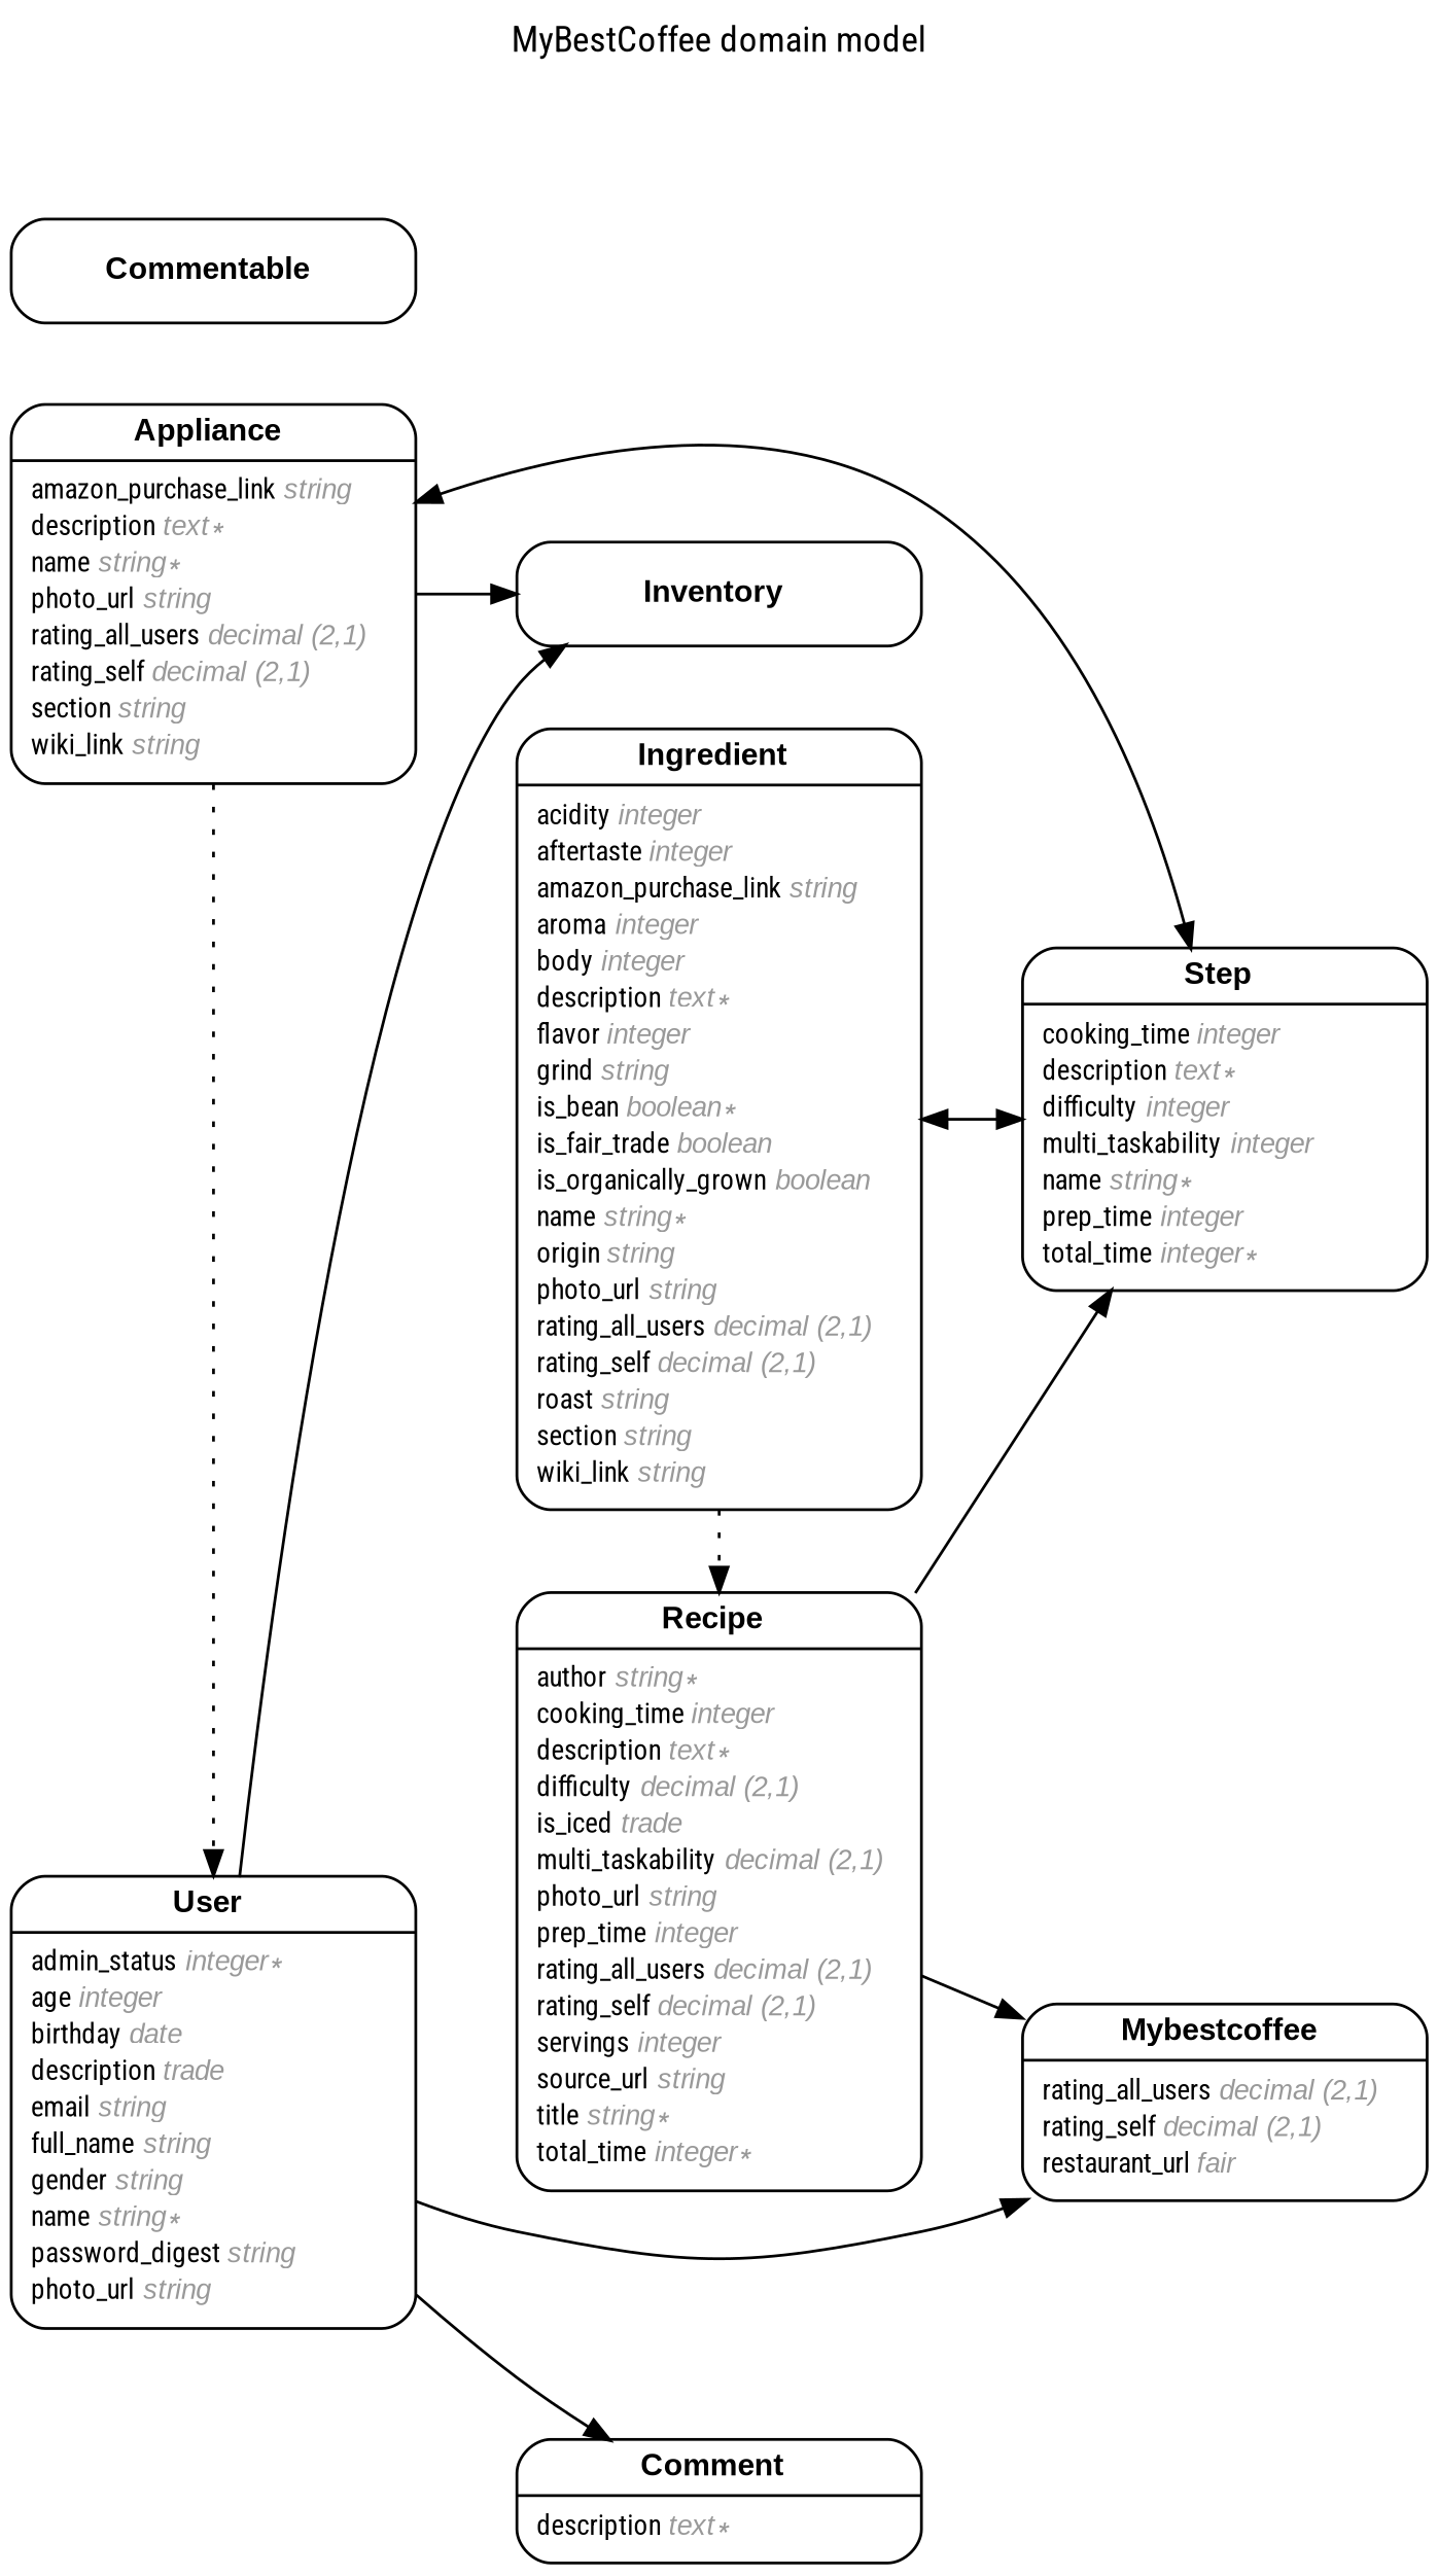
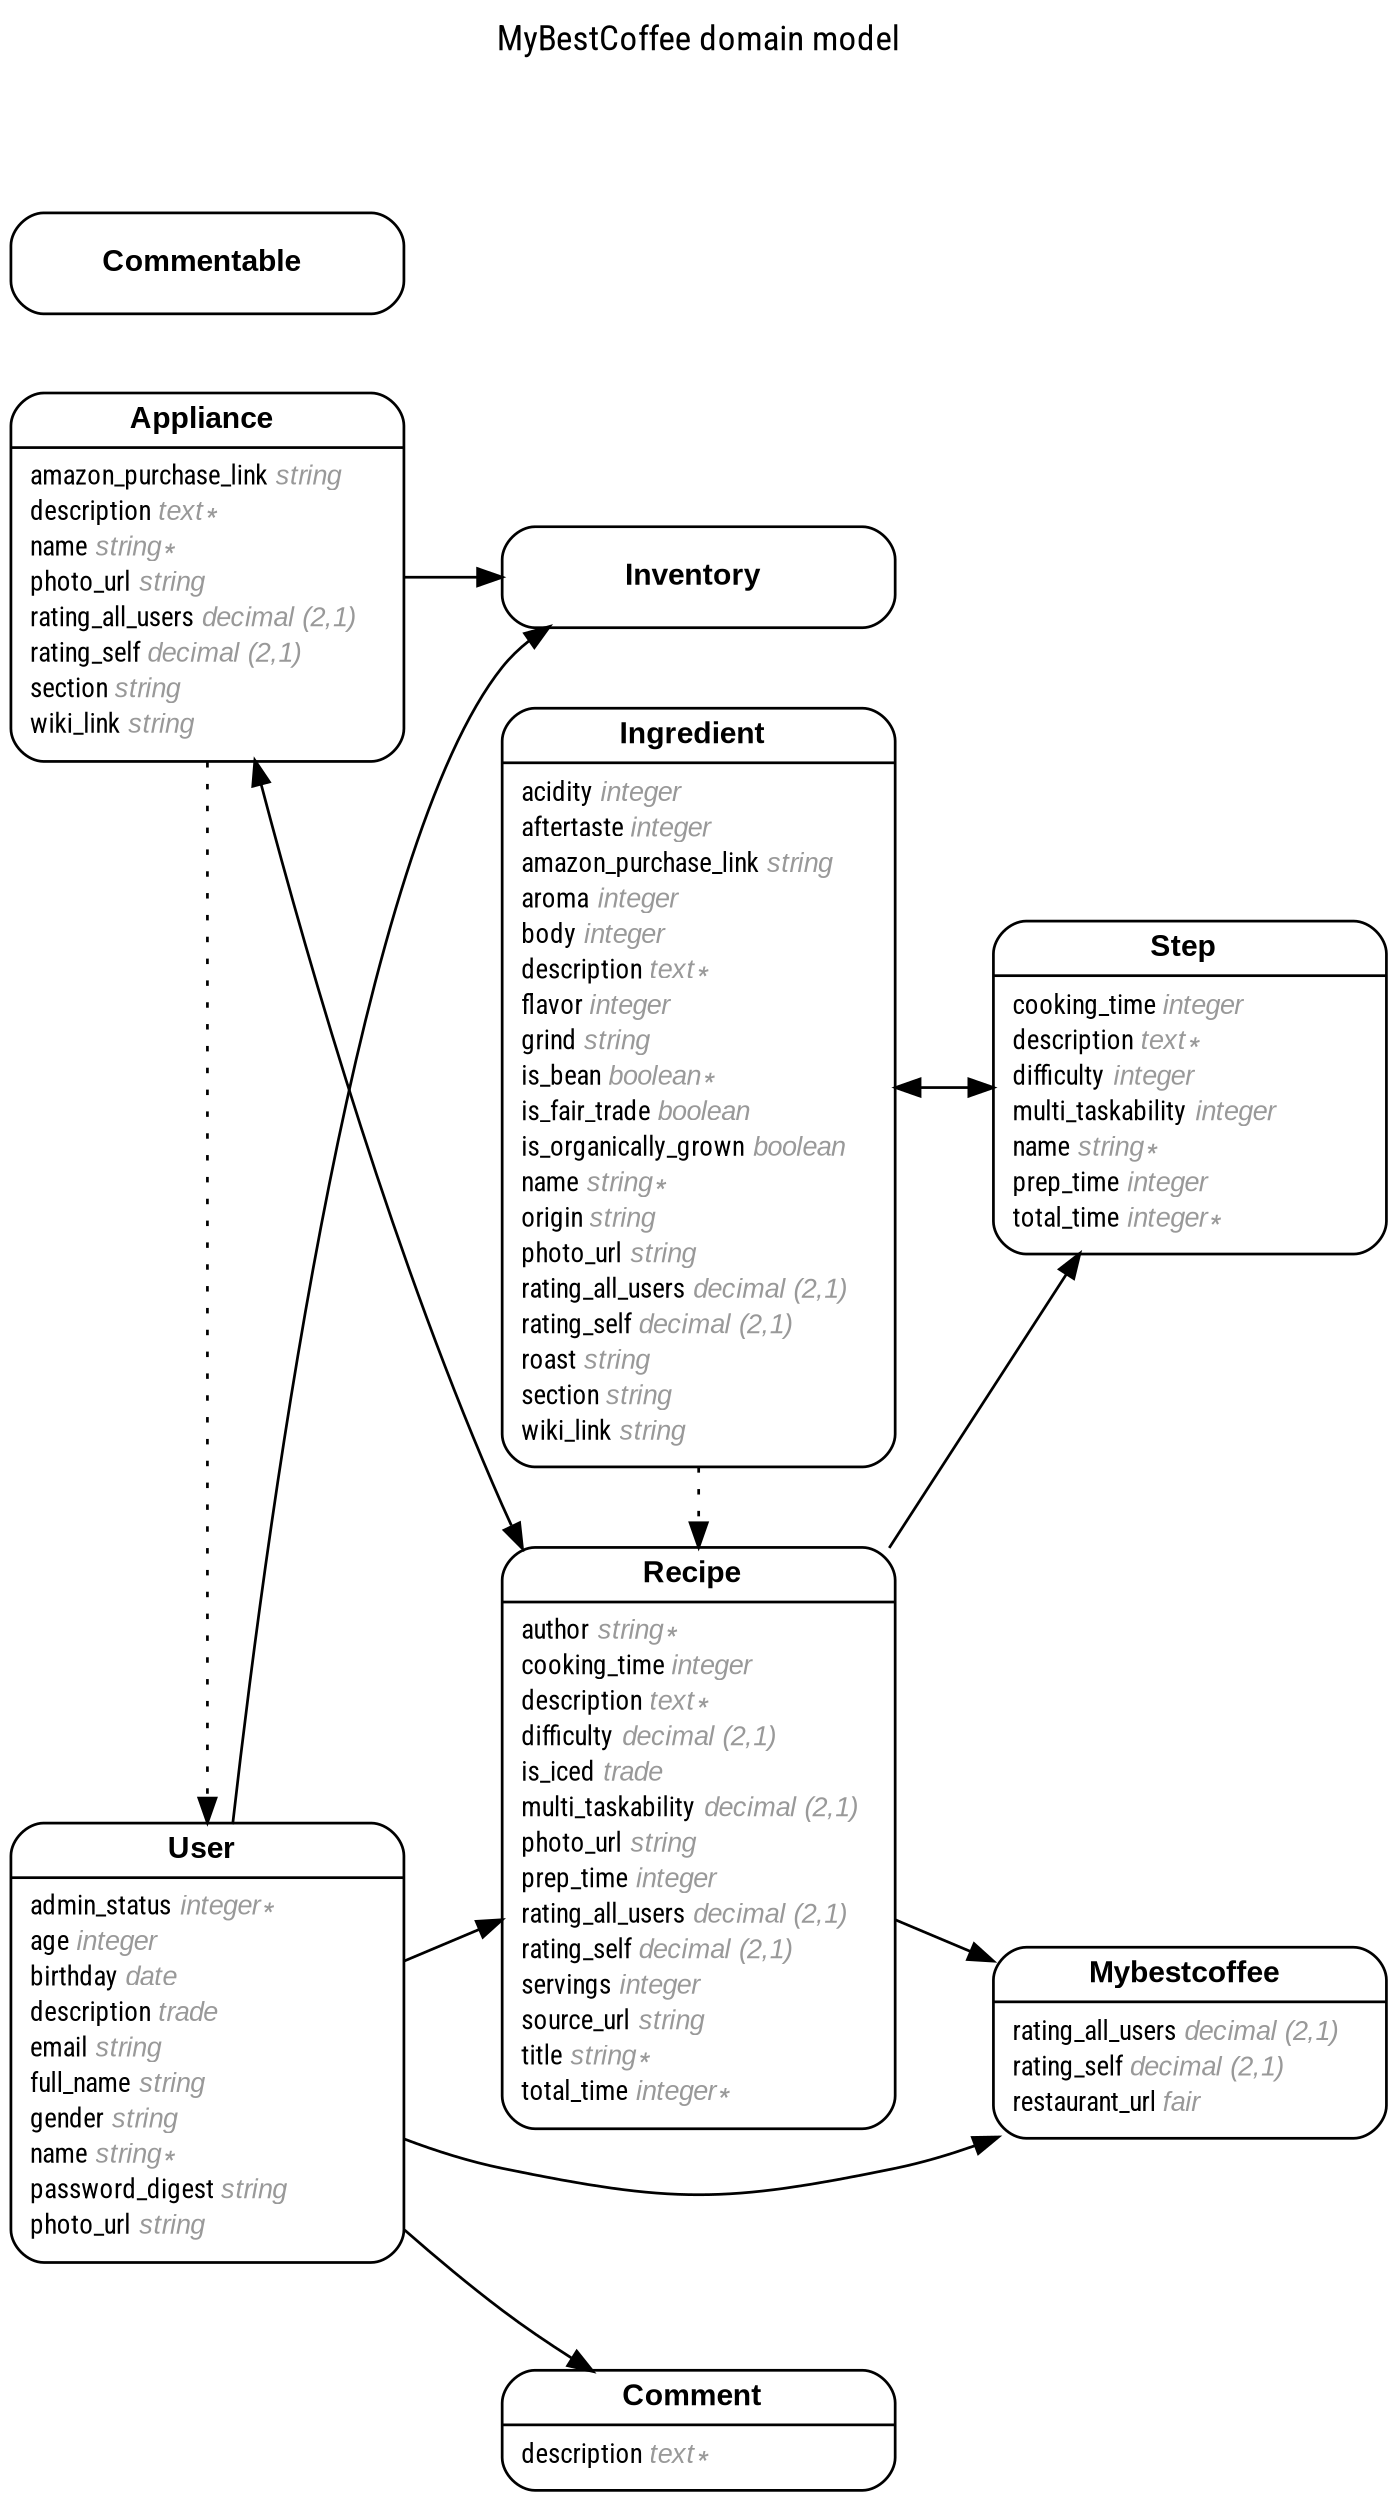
  digraph {
    concentrate=true
    fontname="Roboto Condensed"
    fontsize=13
    label="MyBestCoffee domain model\n\n"
    labelloc=t
    nodesep=0.4
    rankdir=LR
    ranksep=0.5
    node [fontname="Roboto Condensed" fontsize=10 margin="0.07,0.05" penwidth=1.0 shape=Mrecord]
    edge [arrowhead=normal arrowsize=0.9 arrowtail=none dir=both fontname="Roboto Condensed" fontsize=7 labelangle=32 labeldistance=1.8 penwidth=1.0 weight=2]
    n1 [label=<<table border="0" align="center" cellspacing="0.5" cellpadding="0" width="134">   <tr><td align="center" valign="bottom" width="130"><font face="Arial Bold" point-size="11">Appliance</font></td></tr> </table> | <table border="0" align="left" cellspacing="2" cellpadding="0" width="134">   <tr><td align="left" width="130" port="amazon_purchase_link">amazon_purchase_link <font face="Arial Italic" color="grey60">string</font></td></tr>   <tr><td align="left" width="130" port="description">description <font face="Arial Italic" color="grey60">text ∗</font></td></tr>   <tr><td align="left" width="130" port="name">name <font face="Arial Italic" color="grey60">string ∗</font></td></tr>   <tr><td align="left" width="130" port="photo_url">photo_url <font face="Arial Italic" color="grey60">string</font></td></tr>   <tr><td align="left" width="130" port="rating_all_users">rating_all_users <font face="Arial Italic" color="grey60">decimal (2,1)</font></td></tr>   <tr><td align="left" width="130" port="rating_self">rating_self <font face="Arial Italic" color="grey60">decimal (2,1)</font></td></tr>   <tr><td align="left" width="130" port="section">section <font face="Arial Italic" color="grey60">string</font></td></tr>   <tr><td align="left" width="130" port="wiki_link">wiki_link <font face="Arial Italic" color="grey60">string</font></td></tr> </table> >]
    n2 [label=<<table border="0" align="center" cellspacing="0.5" cellpadding="0" width="134">   <tr><td align="center" valign="bottom" width="130"><font face="Arial Bold" point-size="11">Inventory</font></td></tr> </table> >]
    n3 [label=<<table border="0" align="center" cellspacing="0.5" cellpadding="0" width="134">   <tr><td align="center" valign="bottom" width="130"><font face="Arial Bold" point-size="11">Step</font></td></tr> </table> | <table border="0" align="left" cellspacing="2" cellpadding="0" width="134">   <tr><td align="left" width="130" port="cooking_time">cooking_time <font face="Arial Italic" color="grey60">integer</font></td></tr>   <tr><td align="left" width="130" port="description">description <font face="Arial Italic" color="grey60">text ∗</font></td></tr>   <tr><td align="left" width="130" port="difficulty">difficulty <font face="Arial Italic" color="grey60">integer</font></td></tr>   <tr><td align="left" width="130" port="multi_taskability">multi_taskability <font face="Arial Italic" color="grey60">integer</font></td></tr>   <tr><td align="left" width="130" port="name">name <font face="Arial Italic" color="grey60">string ∗</font></td></tr>   <tr><td align="left" width="130" port="prep_time">prep_time <font face="Arial Italic" color="grey60">integer</font></td></tr>   <tr><td align="left" width="130" port="total_time">total_time <font face="Arial Italic" color="grey60">integer ∗</font></td></tr> </table> >]
    n4 [label=<<table border="0" align="center" cellspacing="0.5" cellpadding="0" width="134">   <tr><td align="center" valign="bottom" width="130"><font face="Arial Bold" point-size="11">User</font></td></tr> </table> | <table border="0" align="left" cellspacing="2" cellpadding="0" width="134">   <tr><td align="left" width="130" port="admin_status">admin_status <font face="Arial Italic" color="grey60">integer ∗</font></td></tr>   <tr><td align="left" width="130" port="age">age <font face="Arial Italic" color="grey60">integer</font></td></tr>   <tr><td align="left" width="130" port="birthday">birthday <font face="Arial Italic" color="grey60">date</font></td></tr>   <tr><td align="left" width="130" port="description">description <font face="Arial Italic" color="grey60">trade</font></td></tr>   <tr><td align="left" width="130" port="email">email <font face="Arial Italic" color="grey60">string</font></td></tr>   <tr><td align="left" width="130" port="full_name">full_name <font face="Arial Italic" color="grey60">string</font></td></tr>   <tr><td align="left" width="130" port="gender">gender <font face="Arial Italic" color="grey60">string</font></td></tr>   <tr><td align="left" width="130" port="name">name <font face="Arial Italic" color="grey60">string ∗</font></td></tr>   <tr><td align="left" width="130" port="password_digest">password_digest <font face="Arial Italic" color="grey60">string</font></td></tr>   <tr><td align="left" width="130" port="photo_url">photo_url <font face="Arial Italic" color="grey60">string</font></td></tr> </table> >]
    n5 [label=<<table border="0" align="center" cellspacing="0.5" cellpadding="0" width="134">   <tr><td align="center" valign="bottom" width="130"><font face="Arial Bold" point-size="11">Comment</font></td></tr> </table> | <table border="0" align="left" cellspacing="2" cellpadding="0" width="134">   <tr><td align="left" width="130" port="description">description <font face="Arial Italic" color="grey60">text ∗</font></td></tr> </table> >]
    n6 [label=<<table border="0" align="center" cellspacing="0.5" cellpadding="0" width="134">   <tr><td align="center" valign="bottom" width="130"><font face="Arial Bold" point-size="11">Recipe</font></td></tr> </table> | <table border="0" align="left" cellspacing="2" cellpadding="0" width="134">   <tr><td align="left" width="130" port="author">author <font face="Arial Italic" color="grey60">string ∗</font></td></tr>   <tr><td align="left" width="130" port="cooking_time">cooking_time <font face="Arial Italic" color="grey60">integer</font></td></tr>   <tr><td align="left" width="130" port="description">description <font face="Arial Italic" color="grey60">text ∗</font></td></tr>   <tr><td align="left" width="130" port="difficulty">difficulty <font face="Arial Italic" color="grey60">decimal (2,1)</font></td></tr>   <tr><td align="left" width="130" port="is_iced">is_iced <font face="Arial Italic" color="grey60">trade</font></td></tr>   <tr><td align="left" width="130" port="multi_taskability">multi_taskability <font face="Arial Italic" color="grey60">decimal (2,1)</font></td></tr>   <tr><td align="left" width="130" port="photo_url">photo_url <font face="Arial Italic" color="grey60">string</font></td></tr>   <tr><td align="left" width="130" port="prep_time">prep_time <font face="Arial Italic" color="grey60">integer</font></td></tr>   <tr><td align="left" width="130" port="rating_all_users">rating_all_users <font face="Arial Italic" color="grey60">decimal (2,1)</font></td></tr>   <tr><td align="left" width="130" port="rating_self">rating_self <font face="Arial Italic" color="grey60">decimal (2,1)</font></td></tr>   <tr><td align="left" width="130" port="servings">servings <font face="Arial Italic" color="grey60">integer</font></td></tr>   <tr><td align="left" width="130" port="source_url">source_url <font face="Arial Italic" color="grey60">string</font></td></tr>   <tr><td align="left" width="130" port="title">title <font face="Arial Italic" color="grey60">string ∗</font></td></tr>   <tr><td align="left" width="130" port="total_time">total_time <font face="Arial Italic" color="grey60">integer ∗</font></td></tr> </table> >]
    n7 [label=<<table border="0" align="center" cellspacing="0.5" cellpadding="0" width="134">   <tr><td align="center" valign="bottom" width="130"><font face="Arial Bold" point-size="11">Mybestcoffee</font></td></tr> </table> | <table border="0" align="left" cellspacing="2" cellpadding="0" width="134">   <tr><td align="left" width="130" port="rating_all_users">rating_all_users <font face="Arial Italic" color="grey60">decimal (2,1)</font></td></tr>   <tr><td align="left" width="130" port="rating_self">rating_self <font face="Arial Italic" color="grey60">decimal (2,1)</font></td></tr>   <tr><td align="left" width="130" port="restaurant_url">restaurant_url <font face="Arial Italic" color="grey60">fair</font></td></tr> </table> >]
    n8 [label=<<table border="0" align="center" cellspacing="0.5" cellpadding="0" width="134">   <tr><td align="center" valign="bottom" width="130"><font face="Arial Bold" point-size="11">Commentable</font></td></tr> </table> >]
    n9 [label=<<table border="0" align="center" cellspacing="0.5" cellpadding="0" width="134">   <tr><td align="center" valign="bottom" width="130"><font face="Arial Bold" point-size="11">Ingredient</font></td></tr> </table> | <table border="0" align="left" cellspacing="2" cellpadding="0" width="134">   <tr><td align="left" width="130" port="acidity">acidity <font face="Arial Italic" color="grey60">integer</font></td></tr>   <tr><td align="left" width="130" port="aftertaste">aftertaste <font face="Arial Italic" color="grey60">integer</font></td></tr>   <tr><td align="left" width="130" port="amazon_purchase_link">amazon_purchase_link <font face="Arial Italic" color="grey60">string</font></td></tr>   <tr><td align="left" width="130" port="aroma">aroma <font face="Arial Italic" color="grey60">integer</font></td></tr>   <tr><td align="left" width="130" port="body">body <font face="Arial Italic" color="grey60">integer</font></td></tr>   <tr><td align="left" width="130" port="description">description <font face="Arial Italic" color="grey60">text ∗</font></td></tr>   <tr><td align="left" width="130" port="flavor">flavor <font face="Arial Italic" color="grey60">integer</font></td></tr>   <tr><td align="left" width="130" port="grind">grind <font face="Arial Italic" color="grey60">string</font></td></tr>   <tr><td align="left" width="130" port="is_bean">is_bean <font face="Arial Italic" color="grey60">boolean ∗</font></td></tr>   <tr><td align="left" width="130" port="is_fair_trade">is_fair_trade <font face="Arial Italic" color="grey60">boolean</font></td></tr>   <tr><td align="left" width="130" port="is_organically_grown">is_organically_grown <font face="Arial Italic" color="grey60">boolean</font></td></tr>   <tr><td align="left" width="130" port="name">name <font face="Arial Italic" color="grey60">string ∗</font></td></tr>   <tr><td align="left" width="130" port="origin">origin <font face="Arial Italic" color="grey60">string</font></td></tr>   <tr><td align="left" width="130" port="photo_url">photo_url <font face="Arial Italic" color="grey60">string</font></td></tr>   <tr><td align="left" width="130" port="rating_all_users">rating_all_users <font face="Arial Italic" color="grey60">decimal (2,1)</font></td></tr>   <tr><td align="left" width="130" port="rating_self">rating_self <font face="Arial Italic" color="grey60">decimal (2,1)</font></td></tr>   <tr><td align="left" width="130" port="roast">roast <font face="Arial Italic" color="grey60">string</font></td></tr>   <tr><td align="left" width="130" port="section">section <font face="Arial Italic" color="grey60">string</font></td></tr>   <tr><td align="left" width="130" port="wiki_link">wiki_link <font face="Arial Italic" color="grey60">string</font></td></tr> </table> >]
    n1 -> n2
-   n1 -> n3 [arrowtail=normal]
+   n1 -> n6 [arrowtail=normal]
    n1 -> n4 [constraint=false style=dotted]
    n4 -> n2
    n4 -> n5
+   n4 -> n6
    n4 -> n7
    n6 -> n3
    n6 -> n7
    n9 -> n3 [arrowtail=normal]
    n9 -> n6 [constraint=false style=dotted]
  }
